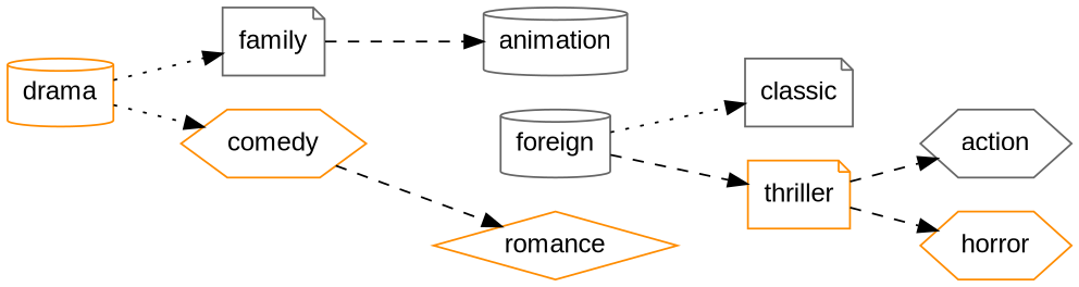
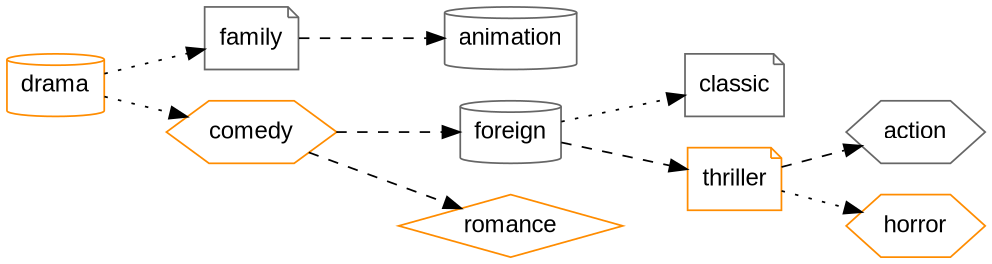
  digraph {
    fontname="Liberation Sans"
    rankdir=LR
    node [color=gray40 fontname="Liberation Sans" shape=note]
    edge [fontname="Liberation Sans" style=dashed]
    family
    drama [color=darkorange shape=cylinder]
    comedy [color=darkorange shape=hexagon]
    animation [shape=cylinder]
    foreign [shape=cylinder]
    romance [color=darkorange shape=diamond]
    classic
    thriller [color=darkorange]
    action [shape=hexagon]
    horror [color=darkorange shape=hexagon]
    family -> animation
    drama -> family [style=dotted]
    drama -> comedy [style=dotted]
+   comedy -> foreign
    comedy -> romance
    foreign -> classic [style=dotted]
    foreign -> thriller
    thriller -> action
-   thriller -> horror
+   thriller -> horror [style=dotted]
  }
